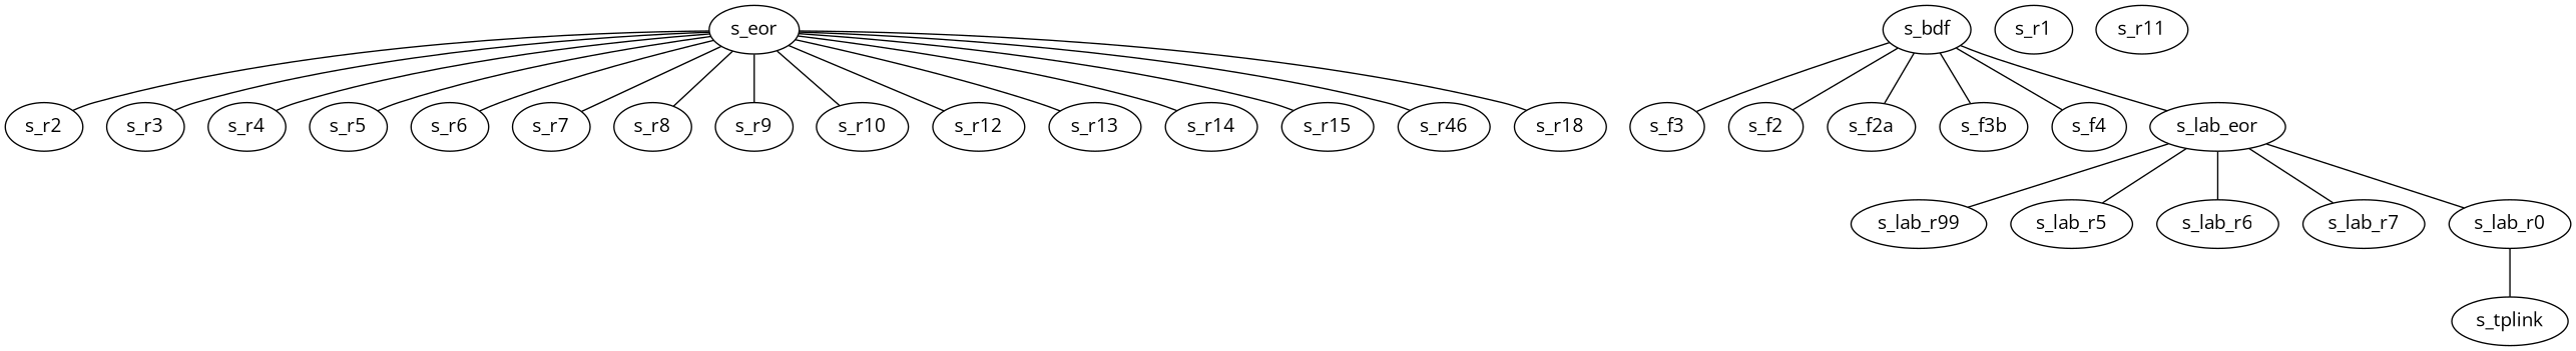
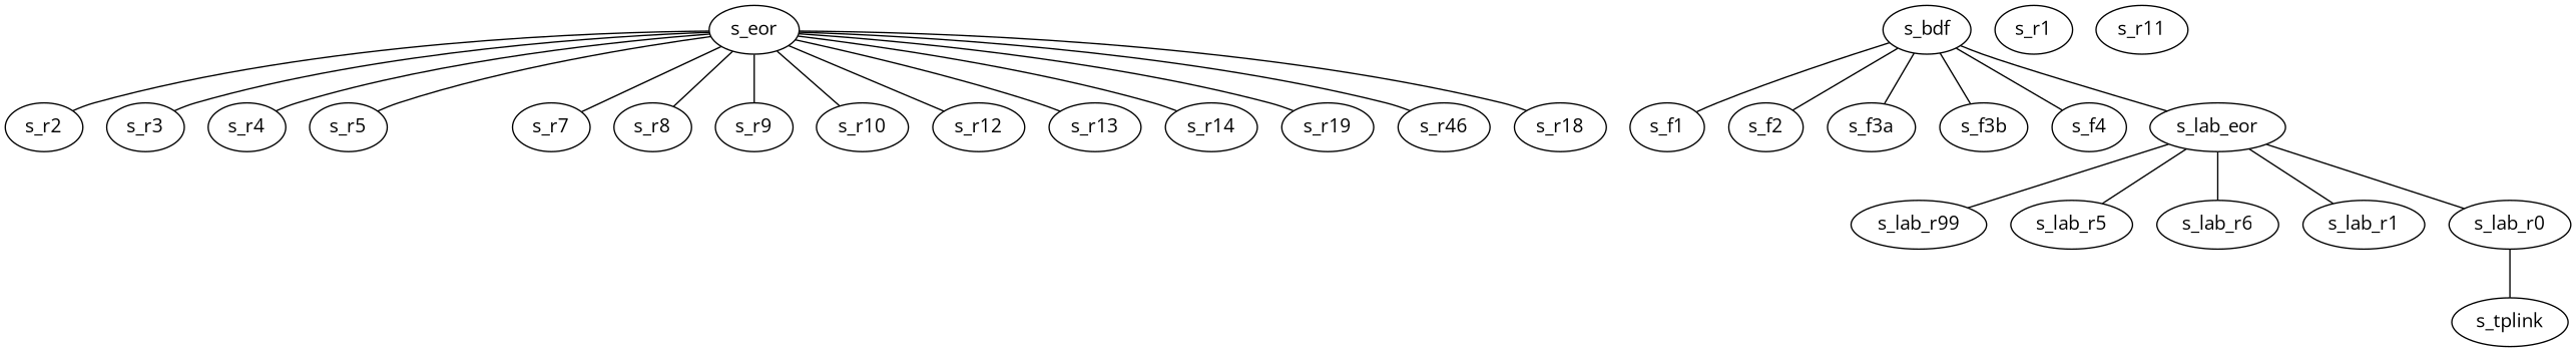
  strict graph {
    fontname="Open Sans"
    node [fontname="Open Sans"]
    edge [dport=49 fontname="Open Sans" src_port=9]
    s_eor [dpid=1125908103288861]
    s_r2 [dpid=1284990276223830]
    s_r3 [dpid=1284990276223836]
    s_r4 [dpid=1284990276224367]
    s_r5 [dpid=1284990276224415]
-   s_r6 [dpid=1284990276223782]
    s_r7 [dpid=1284990276224424]
    s_r8 [dpid=1284990276224331]
    s_r9 [dpid=1284990276224418]
    s_r10 [dpid=1284990276224328]
    s_r12 [dpid=1284990276224409]
    s_r13 [dpid=1284990276224322]
    s_r14 [dpid=1284990276224385]
-   s_r15 [dpid=1284990276224421]
+   s_r15 [dpid=1284990276224421 label=s_r19]
    n15 [dpid=1284990276230355 label=s_r46]
    s_r18 [dpid=1284990276230274]
    s_bdf [dpid=1125908108270984]
-   s_f1 [dpid=1125908103260016 label=s_f3]
+   s_f1 [dpid=1125908103260016]
    s_f2 [dpid=1125908103297849]
-   s_f3a [dpid=1125908103297804 label=s_f2a]
+   s_f3a [dpid=1125908103297804]
    s_f3b [dpid=1125908103297660]
    s_f4 [dpid=1125908103297765]
    s_lab_eor [dpid=1125908103289164]
    s_r1 [dpid=1125908103297789]
    s_r11 [dpid=1284990276268919]
    s_lab_r99 [dpid=1284990276223788]
    s_lab_r5 [dpid=1284990276220716]
    s_lab_r6 [dpid=1284990276223779]
-   s_lab_r7 [dpid=1284990276223785]
+   s_lab_r7 [dpid=1284990276223785 label=s_lab_r1]
    s_lab_r0 [dpid=1284990276223803]
    s_tplink [dpid=1]
    s_eor -- s_r2 [src_port=3]
    s_eor -- s_r3 [src_port=5]
    s_eor -- s_r4 [src_port=7]
    s_eor -- s_r5
-   s_eor -- s_r6 [src_port=11]
    s_eor -- s_r7 [src_port=13]
    s_eor -- s_r8 [src_port=15]
    s_eor -- s_r9 [src_port=17]
    s_eor -- s_r10 [src_port=19]
    s_eor -- s_r12 [src_port=23]
    s_eor -- s_r13 [src_port=25]
    s_eor -- s_r14 [src_port=27]
    s_eor -- s_r15 [src_port=29]
    s_eor -- n15 [src_port=31]
    s_eor -- s_r18 [src_port=41]
    s_bdf -- s_f1 [dport=47]
    s_bdf -- s_f2 [dport=47 src_port=17]
    s_bdf -- s_f3a [dport=47 src_port=23]
    s_bdf -- s_f3b [dport=47 src_port=31]
    s_bdf -- s_f4 [dport=47 src_port=37]
    s_bdf -- s_lab_eor [dport=47 src_port=45]
    s_lab_eor -- s_lab_r99 [src_port=19]
    s_lab_eor -- s_lab_r5 [src_port=41]
    s_lab_eor -- s_lab_r6 [src_port=29]
    s_lab_eor -- s_lab_r7 [src_port=31]
    s_lab_eor -- s_lab_r0
    s_lab_r0 -- s_tplink [dport=1 src_port=34]
  }
